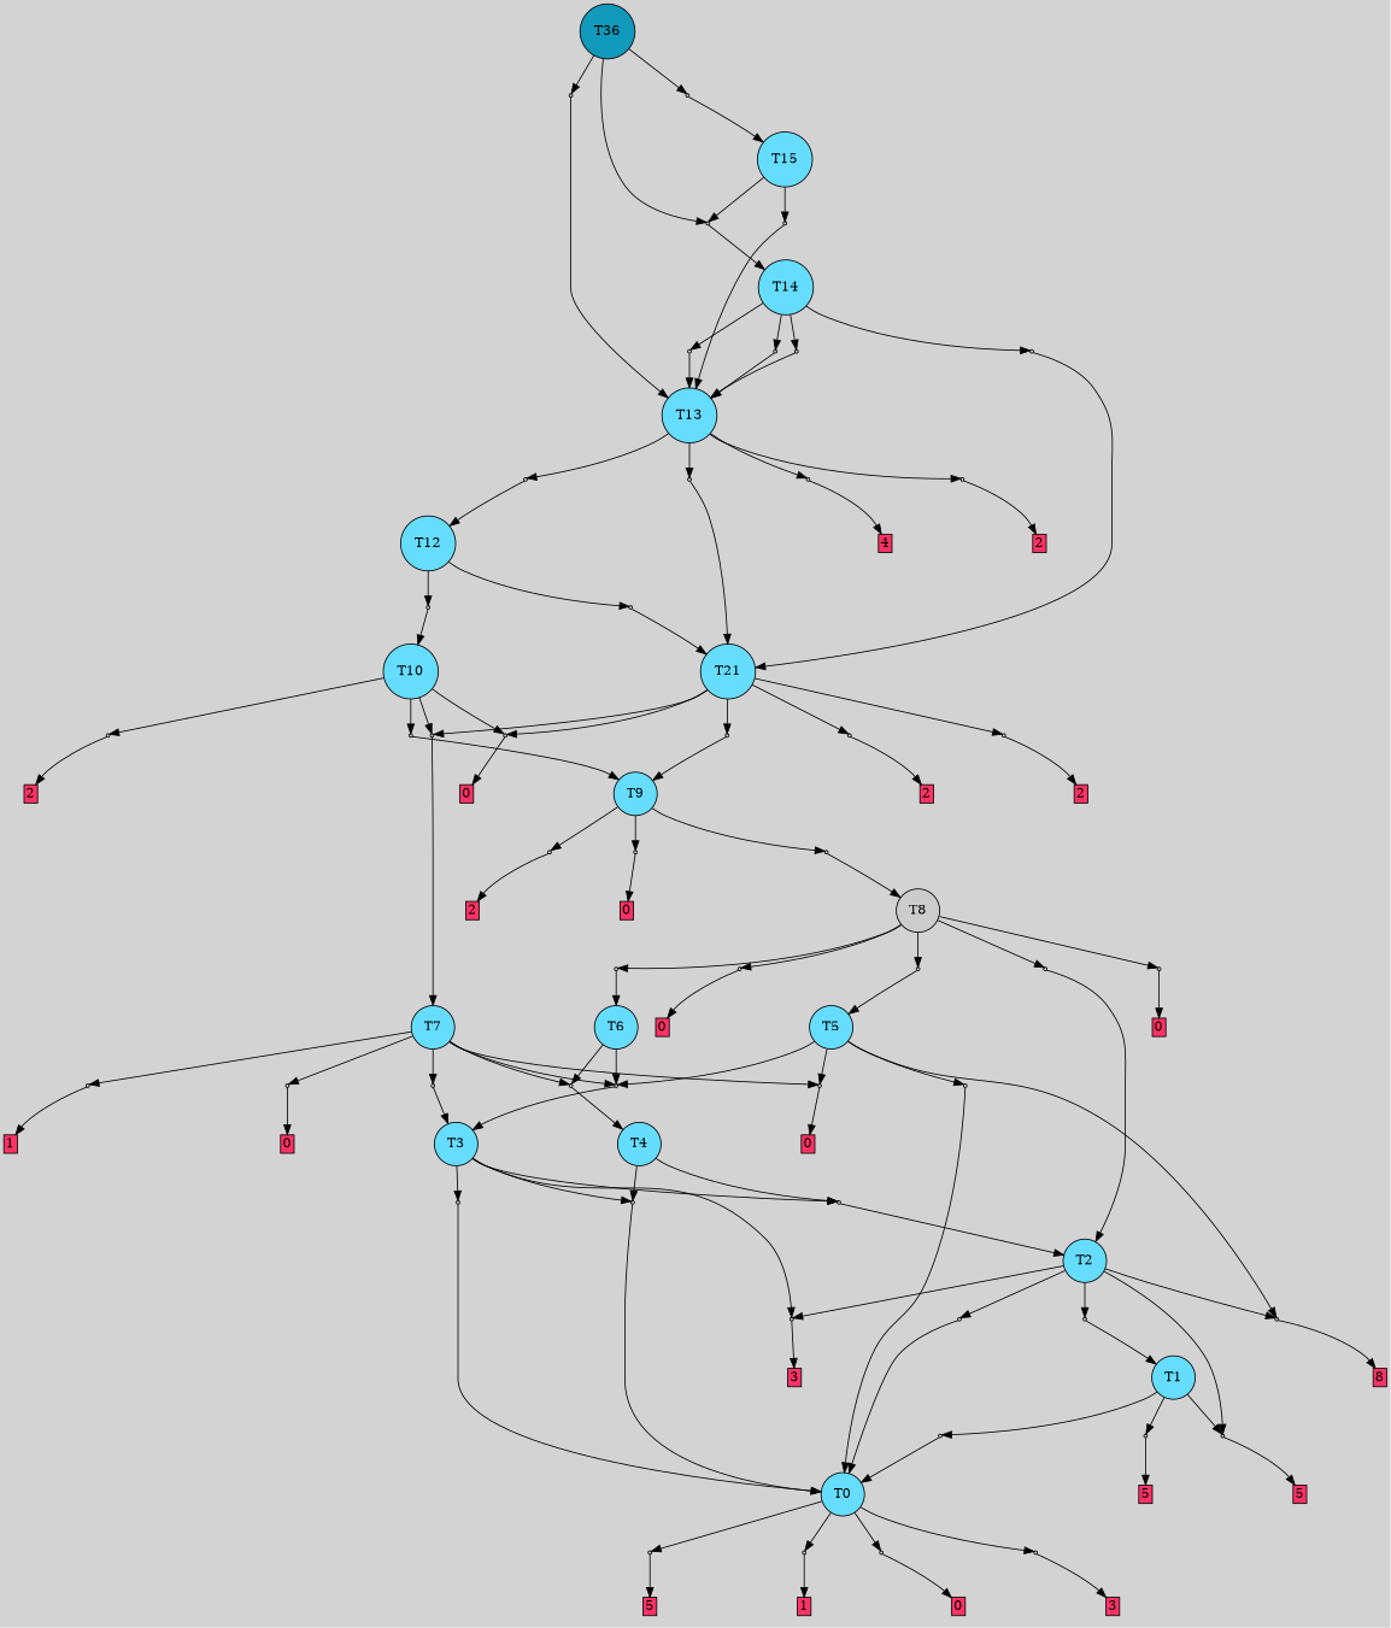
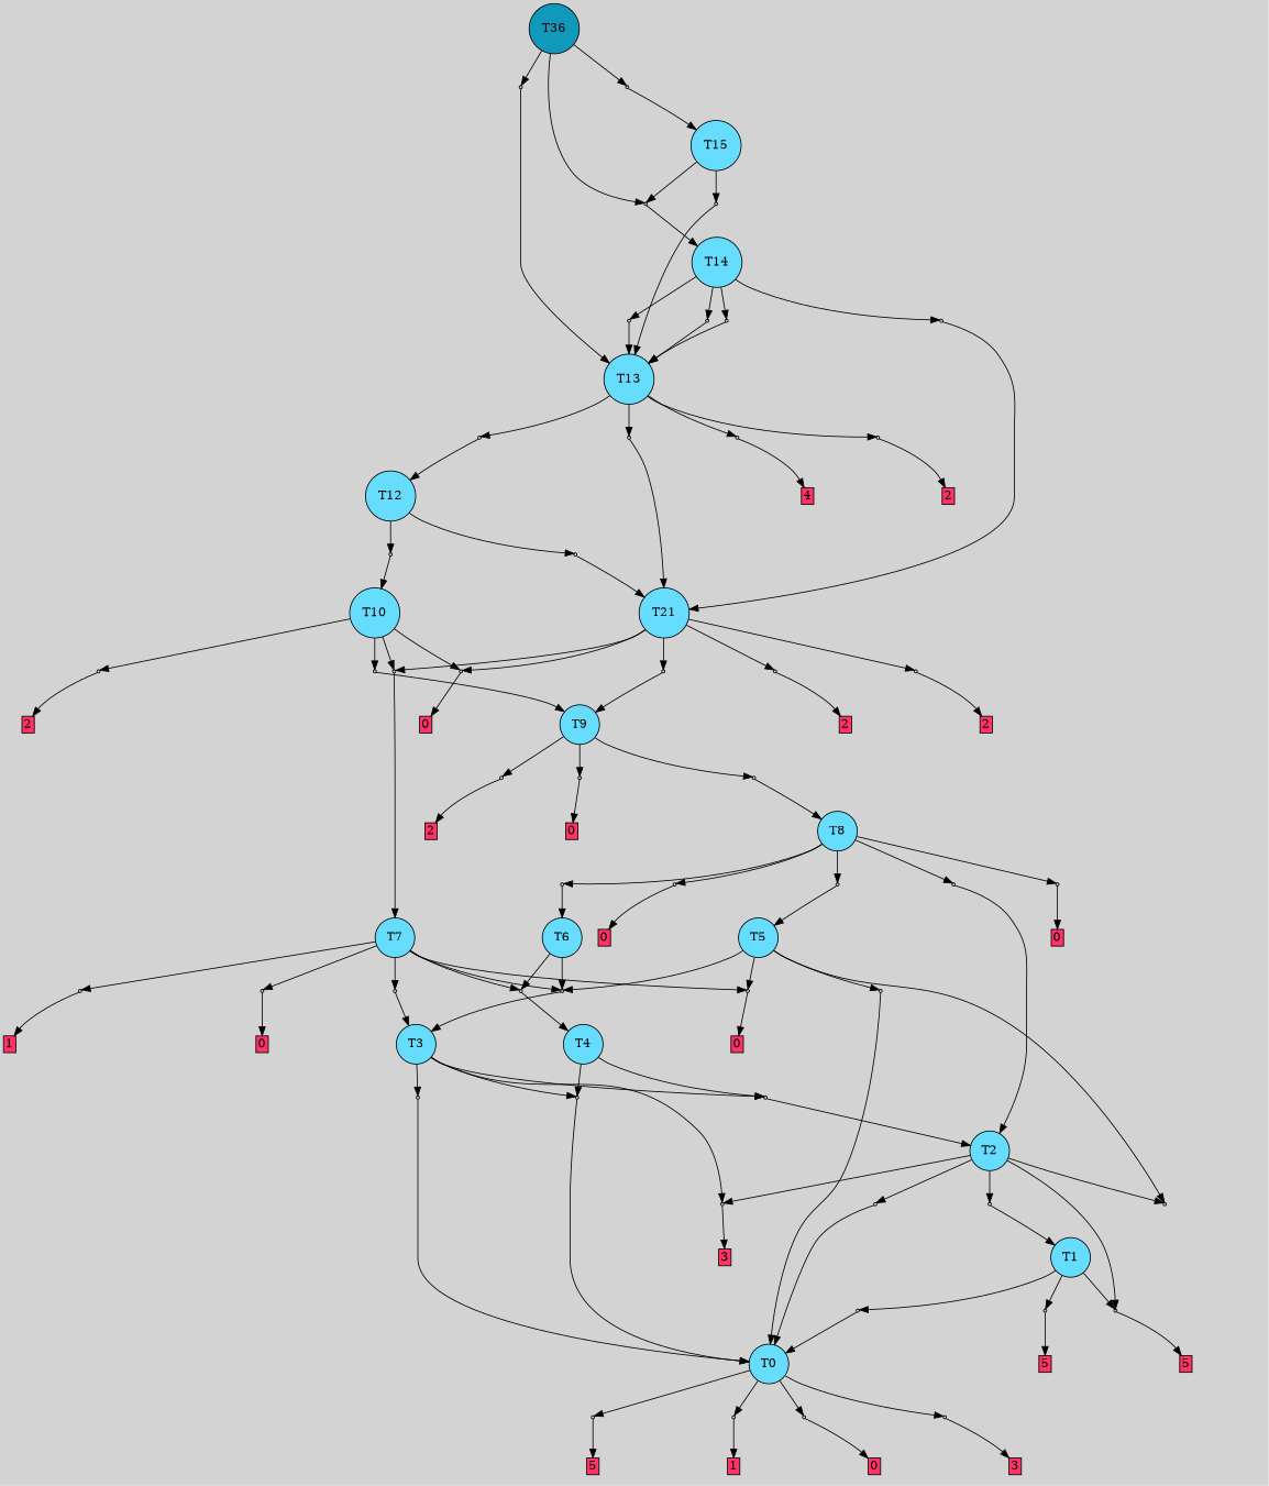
  digraph {
    bgcolor=lightgray
    node [shape=box style=filled]
    n1 [fillcolor="#1199bb" label=T36 shape=circle]
    P47 [fillcolor="#cccccc" shape=point]
    P48 [fillcolor="#cccccc" shape=point]
    P49 [fillcolor="#cccccc" shape=point]
    T0 [fillcolor="#66ddff" shape=circle]
    P0 [fillcolor="#cccccc" shape=point]
    P1 [fillcolor="#cccccc" shape=point]
    P2 [fillcolor="#cccccc" shape=point]
    P3 [fillcolor="#cccccc" shape=point]
    n10 [label="0|0&2|4#0|0&#92;n" style=invis]
    n11 [fillcolor="#ff3366" height=0 label=5 margin=0.03 width=0]
    n12 [label="7|0&1|0#3|0&#92;n" style=invis]
    n13 [fillcolor="#ff3366" height=0 label=1 margin=0.03 width=0]
    n14 [label="5|0&2|2#2|5&#92;n" style=invis]
    n15 [fillcolor="#ff3366" height=0 label=0 margin=0.03 width=0]
    n16 [label="3|0&2|2#0|1&#92;n" style=invis]
    n17 [fillcolor="#ff3366" height=0 label=3 margin=0.03 width=0]
    T1 [fillcolor="#66ddff" shape=circle]
    P4 [fillcolor="#cccccc" shape=point]
    P5 [fillcolor="#cccccc" shape=point]
    P6 [fillcolor="#cccccc" shape=point]
    n22 [label="5|2&3|6#4|3&#92;n4|0&2|2#0|2&#92;n" style=invis]
    n23 [fillcolor="#ff3366" height=0 label=5 margin=0.03 width=0]
    n24 [label="0|0&2|4#0|0&#92;n" style=invis]
    n25 [fillcolor="#ff3366" height=0 label=5 margin=0.03 width=0]
    n26 [label="5|0&0|6#3|1&#92;n" style=invis]
    T2 [fillcolor="#66ddff" shape=circle]
    P7 [fillcolor="#cccccc" shape=point]
    P8 [fillcolor="#cccccc" shape=point]
    P9 [fillcolor="#cccccc" shape=point]
    P10 [fillcolor="#cccccc" shape=point]
    n32 [label="4|0&2|0#1|6&#92;n" style=invis]
    n33 [label="3|0&2|2#0|1&#92;n" style=invis]
    n34 [fillcolor="#ff3366" height=0 label=3 margin=0.03 width=0]
    n35 [label="7|0&2|4#0|0&#92;n" style=invis]
-   n36 [fillcolor="#ff3366" height=0 label=8 margin=0.03 width=0]
    n37 [label="5|0&0|4#3|1&#92;n" style=invis]
    T3 [fillcolor="#66ddff" shape=circle]
    P11 [fillcolor="#cccccc" shape=point]
    P12 [fillcolor="#cccccc" shape=point]
    P13 [fillcolor="#cccccc" shape=point]
    n42 [label="1|0&3|5#4|2&#92;n" style=invis]
    n43 [label="1|0&0|2#4|1&#92;n1|0&0|0#3|7&#92;n" style=invis]
    n44 [label="1|4&2|7#4|7&#92;n1|0&0|4#3|7&#92;n" style=invis]
    T4 [fillcolor="#66ddff" shape=circle]
    T5 [fillcolor="#66ddff" shape=circle]
    P14 [fillcolor="#cccccc" shape=point]
    P15 [fillcolor="#cccccc" shape=point]
    P16 [fillcolor="#cccccc" shape=point]
    n50 [label="2|3&1|3#3|6&#92;n0|0&1|7#0|3&#92;n" style=invis]
    n51 [fillcolor="#ff3366" height=0 label=0 margin=0.03 width=0]
    n52 [label="3|2&3|6#4|3&#92;n4|0&2|2#0|2&#92;n" style=invis]
    n53 [label="5|0&0|4#3|1&#92;n" style=invis]
    T6 [fillcolor="#66ddff" shape=circle]
    P17 [fillcolor="#cccccc" shape=point]
    n56 [label="2|0&1|0#4|2&#92;n" style=invis]
    T7 [fillcolor="#66ddff" shape=circle]
    P18 [fillcolor="#cccccc" shape=point]
    P19 [fillcolor="#cccccc" shape=point]
    P20 [fillcolor="#cccccc" shape=point]
    n61 [label="0|0&1|6#3|6&#92;n" style=invis]
    n62 [label="6|6&3|2#1|2&#92;n1|0&0|6#2|1&#92;n" style=invis]
    n63 [fillcolor="#ff3366" height=0 label=1 margin=0.03 width=0]
    n64 [label="7|0&4|7#2|3&#92;n" style=invis]
    n65 [fillcolor="#ff3366" height=0 label=0 margin=0.03 width=0]
-   T8 [fillcolor="#cccccc" shape=circle]
+   T8 [fillcolor="#66ddff" shape=circle]
    P21 [fillcolor="#cccccc" shape=point]
    P22 [fillcolor="#cccccc" shape=point]
    P23 [fillcolor="#cccccc" shape=point]
    P24 [fillcolor="#cccccc" shape=point]
    P25 [fillcolor="#cccccc" shape=point]
    n72 [label="2|3&1|3#3|2&#92;n0|0&1|7#0|3&#92;n" style=invis]
    n73 [label="7|0&3|5#4|2&#92;n" style=invis]
    n74 [label="3|0&2|3#0|6&#92;n" style=invis]
    n75 [label="6|6&3|2#1|2&#92;n1|0&0|6#2|1&#92;n" style=invis]
    n76 [fillcolor="#ff3366" height=0 label=0 margin=0.03 width=0]
    n77 [label="1|0&0|6#2|5&#92;n" style=invis]
    n78 [fillcolor="#ff3366" height=0 label=0 margin=0.03 width=0]
    T9 [fillcolor="#66ddff" shape=circle]
    P26 [fillcolor="#cccccc" shape=point]
    P27 [fillcolor="#cccccc" shape=point]
    P28 [fillcolor="#cccccc" shape=point]
    n83 [label="2|0&1|2#4|0&#92;n" style=invis]
    n84 [label="2|0&4|3#2|1&#92;n" style=invis]
    n85 [fillcolor="#ff3366" height=0 label=2 margin=0.03 width=0]
    n86 [label="2|6&1|5#3|5&#92;n0|0&0|6#4|5&#92;n" style=invis]
    n87 [fillcolor="#ff3366" height=0 label=0 margin=0.03 width=0]
    T10 [fillcolor="#66ddff" shape=circle]
    P29 [fillcolor="#cccccc" shape=point]
    P30 [fillcolor="#cccccc" shape=point]
    P31 [fillcolor="#cccccc" shape=point]
    P32 [fillcolor="#cccccc" shape=point]
    n93 [label="2|0&2|5#2|5&#92;n" style=invis]
    n94 [fillcolor="#ff3366" height=0 label=2 margin=0.03 width=0]
    n95 [label="0|2&2|5#3|3&#92;n8|0&0|2#0|4&#92;n" style=invis]
    n96 [label="0|0&4|7#1|0&#92;n" style=invis]
    n97 [label="8|6&2|2#0|2&#92;n1|0&0|6#2|5&#92;n" style=invis]
    n98 [fillcolor="#ff3366" height=0 label=0 margin=0.03 width=0]
    n99 [fillcolor="#66ddff" label=T21 shape=circle]
    P33 [fillcolor="#cccccc" shape=point]
    P34 [fillcolor="#cccccc" shape=point]
    P35 [fillcolor="#cccccc" shape=point]
    n103 [label="2|0&2|7#3|5&#92;n" style=invis]
    n104 [fillcolor="#ff3366" height=0 label=2 margin=0.03 width=0]
    n105 [label="2|0&2|5#2|5&#92;n" style=invis]
    n106 [fillcolor="#ff3366" height=0 label=2 margin=0.03 width=0]
    n107 [label="0|0&4|7#1|0&#92;n" style=invis]
    T12 [fillcolor="#66ddff" shape=circle]
    P36 [fillcolor="#cccccc" shape=point]
    P37 [fillcolor="#cccccc" shape=point]
    n111 [label="8|0&3|2#3|2&#92;n" style=invis]
    n112 [label="8|0&3|7#2|3&#92;n" style=invis]
    T13 [fillcolor="#66ddff" shape=circle]
    P38 [fillcolor="#cccccc" shape=point]
    P39 [fillcolor="#cccccc" shape=point]
    P40 [fillcolor="#cccccc" shape=point]
    P41 [fillcolor="#cccccc" shape=point]
    n118 [label="8|0&2|2#2|7&#92;n" style=invis]
    n119 [fillcolor="#ff3366" height=0 label=4 margin=0.03 width=0]
    n120 [label="2|3&1|3#3|3&#92;n1|0&0|3#2|4&#92;n" style=invis]
    n121 [label="2|0&2|5#2|5&#92;n" style=invis]
    n122 [fillcolor="#ff3366" height=0 label=2 margin=0.03 width=0]
    n123 [label="8|6&2|7#0|2&#92;n1|0&0|6#4|2&#92;n" style=invis]
    T14 [fillcolor="#66ddff" shape=circle]
    P42 [fillcolor="#cccccc" shape=point]
    P43 [fillcolor="#cccccc" shape=point]
    P44 [fillcolor="#cccccc" shape=point]
    P45 [fillcolor="#cccccc" shape=point]
    n129 [label="1|0&0|6#4|2&#92;n" style=invis]
    n130 [label="4|0&4|7#3|4&#92;n" style=invis]
    n131 [label="4|4&4|3#4|7&#92;n1|0&2|5#0|4&#92;n" style=invis]
    n132 [label="0|0&4|0#1|4&#92;n" style=invis]
    T15 [fillcolor="#66ddff" shape=circle]
    P46 [fillcolor="#cccccc" shape=point]
    n135 [label="4|0&4|0#3|3&#92;n" style=invis]
    n136 [label="4|0&4|7#3|4&#92;n" style=invis]
    n137 [label="2|0&1|2#2|4&#92;n" style=invis]
    n138 [label="4|0&4|0#3|3&#92;n" style=invis]
    subgraph sub_1 {
      rank=same
      n1
    }
    n1 -> P47
    n1 -> P48
    n1 -> P49
    P47 -> T14
    P47 -> n136 [style=invis]
    P48 -> T15
    P48 -> n137 [style=invis]
    P49 -> T13
    P49 -> n138 [style=invis]
    T0 -> P0
    T0 -> P1
    T0 -> P2
    T0 -> P3
    P0 -> n10 [style=invis]
    P0 -> n11
    P1 -> n12 [style=invis]
    P1 -> n13
    P2 -> n14 [style=invis]
    P2 -> n15
    P3 -> n16 [style=invis]
    P3 -> n17
    T1 -> P4
    T1 -> P5
    T1 -> P6
    P4 -> n22 [style=invis]
    P4 -> n23
    P5 -> n24 [style=invis]
    P5 -> n25
    P6 -> T0
    P6 -> n26 [style=invis]
    T2 -> P4
    T2 -> P7
    T2 -> P8
    T2 -> P9
    T2 -> P10
    P7 -> T1
    P7 -> n32 [style=invis]
    P8 -> n33 [style=invis]
    P8 -> n34
    P9 -> n35 [style=invis]
-   P9 -> n36
    P10 -> T0
    P10 -> n37 [style=invis]
    T3 -> P8
    T3 -> P11
    T3 -> P12
    T3 -> P13
    P11 -> T2
    P11 -> n42 [style=invis]
    P12 -> T0
    P12 -> n43 [style=invis]
    P13 -> T0
    P13 -> n44 [style=invis]
    T4 -> P11
    T4 -> P13
    T5 -> P9
    T5 -> P14
    T5 -> P15
    T5 -> P16
    P14 -> n50 [style=invis]
    P14 -> n51
    P15 -> T3
    P15 -> n52 [style=invis]
    P16 -> T0
    P16 -> n53 [style=invis]
    T6 -> P15
    T6 -> P17
    P17 -> T4
    P17 -> n56 [style=invis]
    T7 -> P14
    T7 -> P15
    T7 -> P17
    T7 -> P18
    T7 -> P19
    T7 -> P20
    P18 -> T3
    P18 -> n61 [style=invis]
    P19 -> n62 [style=invis]
    P19 -> n63
    P20 -> n64 [style=invis]
    P20 -> n65
    T8 -> P21
    T8 -> P22
    T8 -> P23
    T8 -> P24
    T8 -> P25
    P21 -> T5
    P21 -> n72 [style=invis]
    P22 -> T2
    P22 -> n73 [style=invis]
    P23 -> T6
    P23 -> n74 [style=invis]
    P24 -> n75 [style=invis]
    P24 -> n76
    P25 -> n77 [style=invis]
    P25 -> n78
    T9 -> P26
    T9 -> P27
    T9 -> P28
    P26 -> T8
    P26 -> n83 [style=invis]
    P27 -> n84 [style=invis]
    P27 -> n85
    P28 -> n86 [style=invis]
    P28 -> n87
    T10 -> P29
    T10 -> P30
    T10 -> P31
    T10 -> P32
    P29 -> n93 [style=invis]
    P29 -> n94
    P30 -> T7
    P30 -> n95 [style=invis]
    P31 -> T9
    P31 -> n96 [style=invis]
    P32 -> n97 [style=invis]
    P32 -> n98
    n99 -> P30
    n99 -> P32
    n99 -> P33
    n99 -> P34
    n99 -> P35
    P33 -> n103 [style=invis]
    P33 -> n104
    P34 -> n105 [style=invis]
    P34 -> n106
    P35 -> T9
    P35 -> n107 [style=invis]
    T12 -> P36
    T12 -> P37
    P36 -> T10
    P36 -> n111 [style=invis]
    P37 -> n99
    P37 -> n112 [style=invis]
    T13 -> P38
    T13 -> P39
    T13 -> P40
    T13 -> P41
    P38 -> n118 [style=invis]
    P38 -> n119
    P39 -> T12
    P39 -> n120 [style=invis]
    P40 -> n121 [style=invis]
    P40 -> n122
    P41 -> n99
    P41 -> n123 [style=invis]
    T14 -> P42
    T14 -> P43
    T14 -> P44
    T14 -> P45
    P42 -> n99
    P42 -> n129 [style=invis]
    P43 -> T13
    P43 -> n130 [style=invis]
    P44 -> T13
    P44 -> n131 [style=invis]
    P45 -> T13
    P45 -> n132 [style=invis]
    T15 -> P47
    T15 -> P46
    P46 -> T13
    P46 -> n135 [style=invis]
  }
